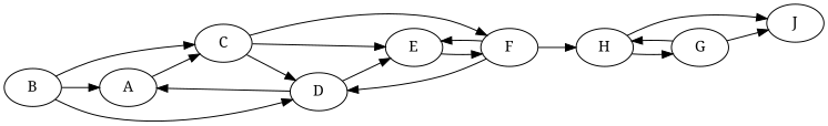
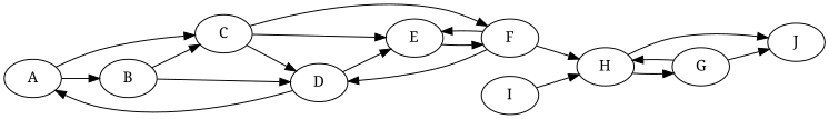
  digraph {
    fontname="Noto Serif"
    rankdir=LR
    node [fontname="Noto Serif"]
    edge [fontname="Noto Serif"]
    A
    B
    C
    D
    E
    F
    H
    G
    J
-   B -> A
+   I
+   A -> B
    A -> C
    B -> C
    B -> D
    C -> D
    C -> E
    C -> F
    D -> A
    D -> E
    E -> F
    F -> D
    F -> E
    F -> H
    H -> G
    H -> J
    G -> H
    G -> J
+   I -> H
  }
